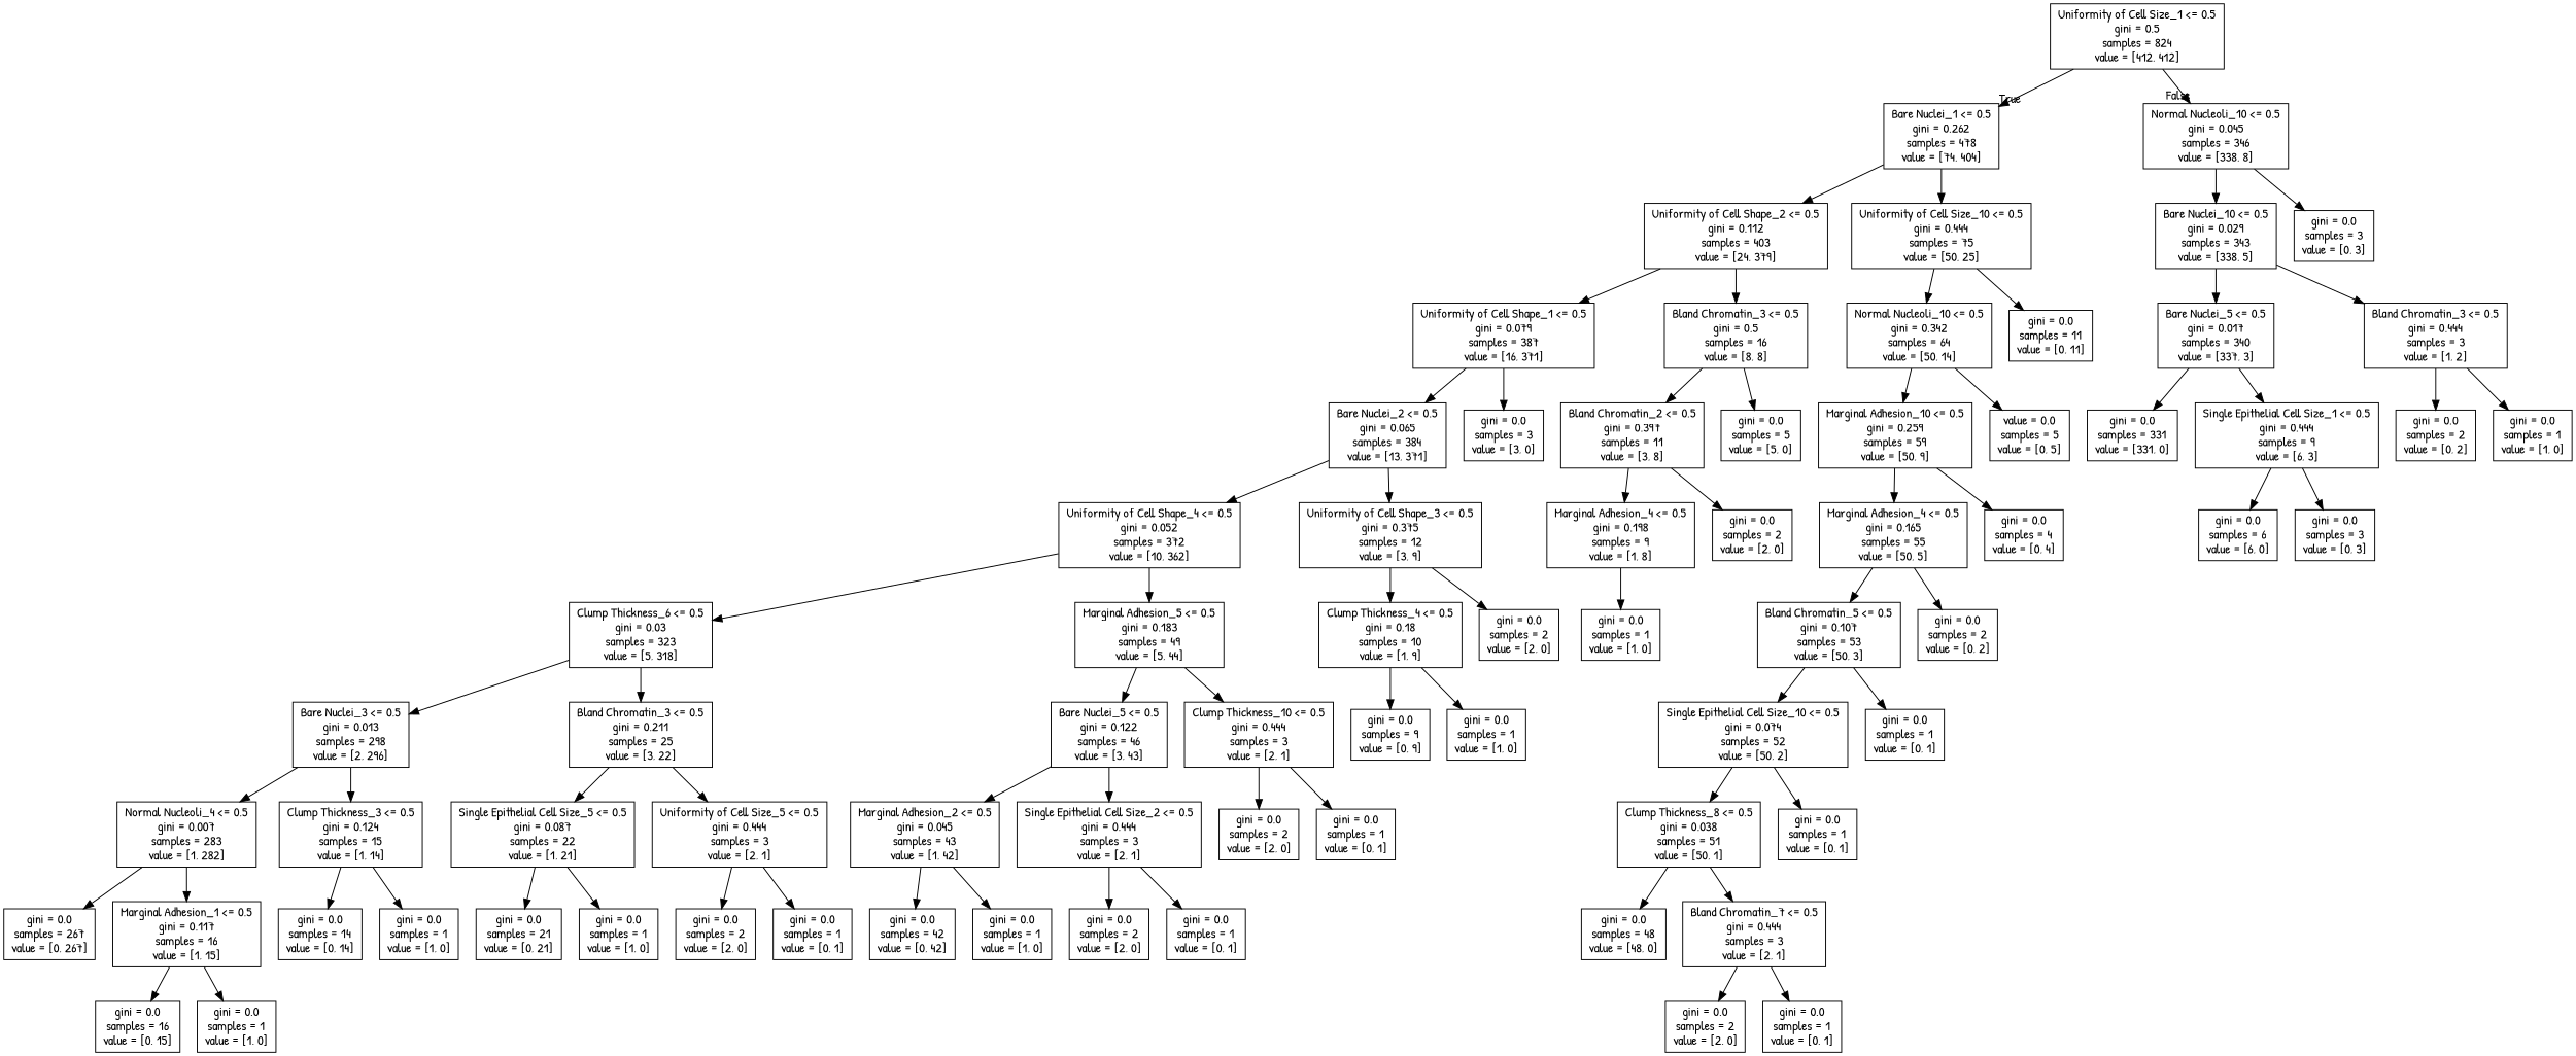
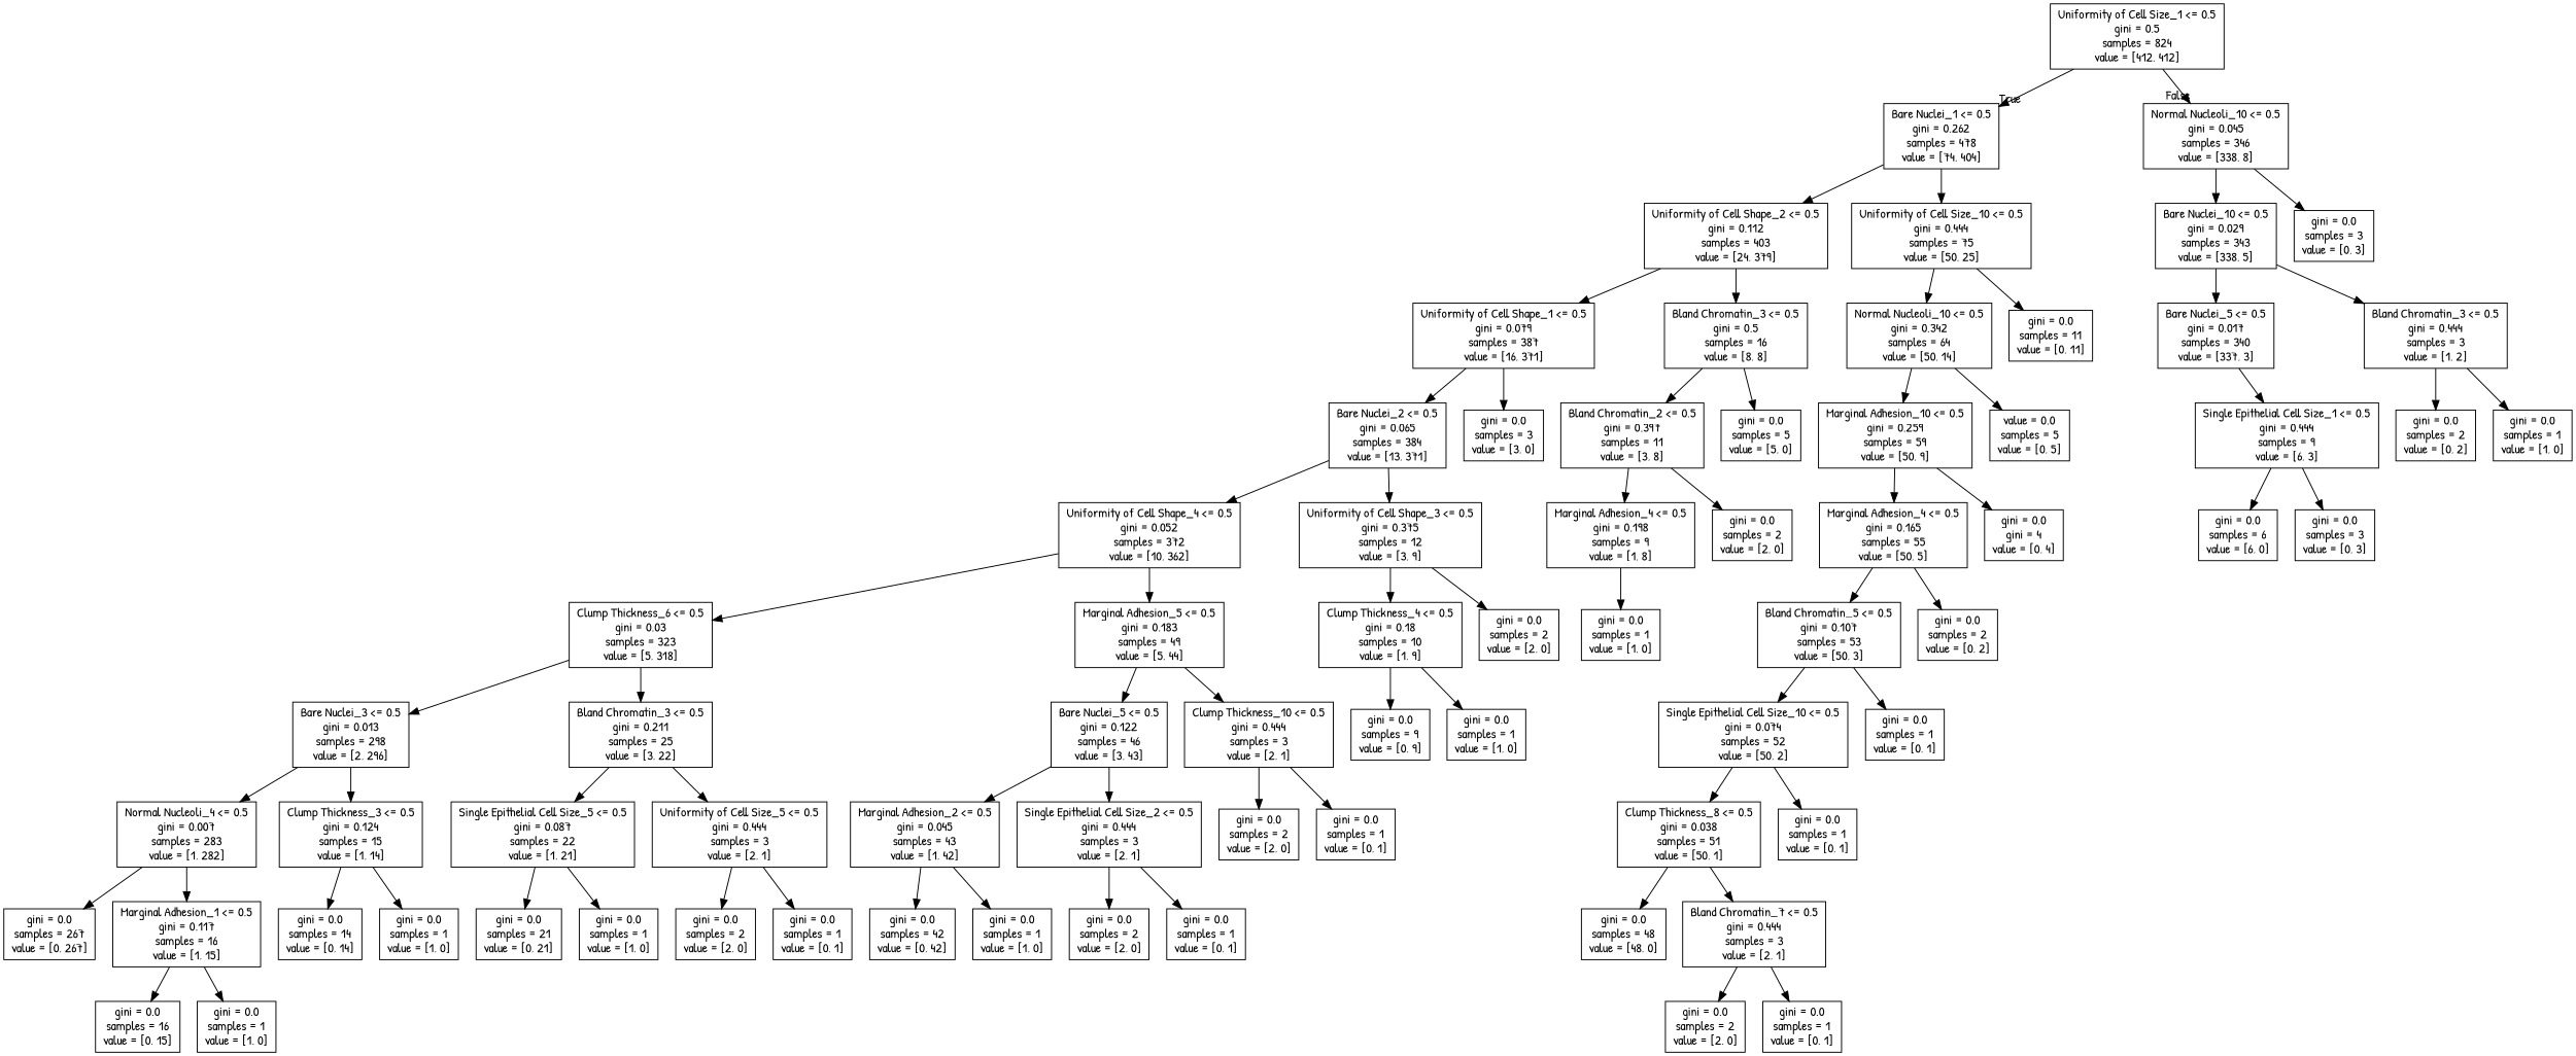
  digraph {
    fontname="Patrick Hand"
    node [fontname="Patrick Hand" shape=box]
    edge [fontname="Patrick Hand"]
    n1 [label="Uniformity of Cell Size_1 <= 0.5\ngini = 0.5\nsamples = 824\nvalue = [412, 412]"]
    n2 [label="Bare Nuclei_1 <= 0.5\ngini = 0.262\nsamples = 478\nvalue = [74, 404]"]
    n3 [label="Normal Nucleoli_10 <= 0.5\ngini = 0.045\nsamples = 346\nvalue = [338, 8]"]
    n4 [label="Uniformity of Cell Shape_2 <= 0.5\ngini = 0.112\nsamples = 403\nvalue = [24, 379]"]
    n5 [label="Uniformity of Cell Size_10 <= 0.5\ngini = 0.444\nsamples = 75\nvalue = [50, 25]"]
    n6 [label="Bare Nuclei_10 <= 0.5\ngini = 0.029\nsamples = 343\nvalue = [338, 5]"]
    n7 [label="gini = 0.0\nsamples = 3\nvalue = [0, 3]"]
    n8 [label="Uniformity of Cell Shape_1 <= 0.5\ngini = 0.079\nsamples = 387\nvalue = [16, 371]"]
    n9 [label="Bland Chromatin_3 <= 0.5\ngini = 0.5\nsamples = 16\nvalue = [8, 8]"]
    n10 [label="Normal Nucleoli_10 <= 0.5\ngini = 0.342\nsamples = 64\nvalue = [50, 14]"]
    n11 [label="gini = 0.0\nsamples = 11\nvalue = [0, 11]"]
    n12 [label="Bare Nuclei_2 <= 0.5\ngini = 0.065\nsamples = 384\nvalue = [13, 371]"]
    n13 [label="gini = 0.0\nsamples = 3\nvalue = [3, 0]"]
    n14 [label="Bland Chromatin_2 <= 0.5\ngini = 0.397\nsamples = 11\nvalue = [3, 8]"]
    n15 [label="gini = 0.0\nsamples = 5\nvalue = [5, 0]"]
    n16 [label="Uniformity of Cell Shape_4 <= 0.5\ngini = 0.052\nsamples = 372\nvalue = [10, 362]"]
    n17 [label="Uniformity of Cell Shape_3 <= 0.5\ngini = 0.375\nsamples = 12\nvalue = [3, 9]"]
    n18 [label="Clump Thickness_6 <= 0.5\ngini = 0.03\nsamples = 323\nvalue = [5, 318]"]
    n19 [label="Marginal Adhesion_5 <= 0.5\ngini = 0.183\nsamples = 49\nvalue = [5, 44]"]
    n20 [label="Clump Thickness_4 <= 0.5\ngini = 0.18\nsamples = 10\nvalue = [1, 9]"]
    n21 [label="gini = 0.0\nsamples = 2\nvalue = [2, 0]"]
    n22 [label="Bare Nuclei_3 <= 0.5\ngini = 0.013\nsamples = 298\nvalue = [2, 296]"]
    n23 [label="Bland Chromatin_3 <= 0.5\ngini = 0.211\nsamples = 25\nvalue = [3, 22]"]
    n24 [label="Bare Nuclei_5 <= 0.5\ngini = 0.122\nsamples = 46\nvalue = [3, 43]"]
    n25 [label="Clump Thickness_10 <= 0.5\ngini = 0.444\nsamples = 3\nvalue = [2, 1]"]
    n26 [label="Normal Nucleoli_4 <= 0.5\ngini = 0.007\nsamples = 283\nvalue = [1, 282]"]
    n27 [label="Clump Thickness_3 <= 0.5\ngini = 0.124\nsamples = 15\nvalue = [1, 14]"]
    n28 [label="Single Epithelial Cell Size_5 <= 0.5\ngini = 0.087\nsamples = 22\nvalue = [1, 21]"]
    n29 [label="Uniformity of Cell Size_5 <= 0.5\ngini = 0.444\nsamples = 3\nvalue = [2, 1]"]
    n30 [label="gini = 0.0\nsamples = 267\nvalue = [0, 267]"]
    n31 [label="Marginal Adhesion_1 <= 0.5\ngini = 0.117\nsamples = 16\nvalue = [1, 15]"]
    n32 [label="gini = 0.0\nsamples = 14\nvalue = [0, 14]"]
    n33 [label="gini = 0.0\nsamples = 1\nvalue = [1, 0]"]
    n34 [label="gini = 0.0\nsamples = 16\nvalue = [0, 15]"]
    n35 [label="gini = 0.0\nsamples = 1\nvalue = [1, 0]"]
    n36 [label="gini = 0.0\nsamples = 21\nvalue = [0, 21]"]
    n37 [label="gini = 0.0\nsamples = 1\nvalue = [1, 0]"]
    n38 [label="gini = 0.0\nsamples = 2\nvalue = [2, 0]"]
    n39 [label="gini = 0.0\nsamples = 1\nvalue = [0, 1]"]
    n40 [label="Marginal Adhesion_2 <= 0.5\ngini = 0.045\nsamples = 43\nvalue = [1, 42]"]
    n41 [label="Single Epithelial Cell Size_2 <= 0.5\ngini = 0.444\nsamples = 3\nvalue = [2, 1]"]
    n42 [label="gini = 0.0\nsamples = 2\nvalue = [2, 0]"]
    n43 [label="gini = 0.0\nsamples = 1\nvalue = [0, 1]"]
    n44 [label="gini = 0.0\nsamples = 42\nvalue = [0, 42]"]
    n45 [label="gini = 0.0\nsamples = 1\nvalue = [1, 0]"]
    n46 [label="gini = 0.0\nsamples = 2\nvalue = [2, 0]"]
    n47 [label="gini = 0.0\nsamples = 1\nvalue = [0, 1]"]
    n48 [label="gini = 0.0\nsamples = 9\nvalue = [0, 9]"]
    n49 [label="gini = 0.0\nsamples = 1\nvalue = [1, 0]"]
    n50 [label="Marginal Adhesion_4 <= 0.5\ngini = 0.198\nsamples = 9\nvalue = [1, 8]"]
    n51 [label="gini = 0.0\nsamples = 2\nvalue = [2, 0]"]
    n52 [label="gini = 0.0\nsamples = 1\nvalue = [1, 0]"]
    n53 [label="Marginal Adhesion_10 <= 0.5\ngini = 0.259\nsamples = 59\nvalue = [50, 9]"]
    n54 [label="value = 0.0\nsamples = 5\nvalue = [0, 5]"]
    n55 [label="Marginal Adhesion_4 <= 0.5\ngini = 0.165\nsamples = 55\nvalue = [50, 5]"]
-   n56 [label="gini = 0.0\nsamples = 4\nvalue = [0, 4]"]
+   n56 [label="gini = 0.0\ngini = 4\nvalue = [0, 4]"]
    n57 [label="Bland Chromatin_5 <= 0.5\ngini = 0.107\nsamples = 53\nvalue = [50, 3]"]
    n58 [label="gini = 0.0\nsamples = 2\nvalue = [0, 2]"]
    n59 [label="Single Epithelial Cell Size_10 <= 0.5\ngini = 0.074\nsamples = 52\nvalue = [50, 2]"]
    n60 [label="gini = 0.0\nsamples = 1\nvalue = [0, 1]"]
    n61 [label="Clump Thickness_8 <= 0.5\ngini = 0.038\nsamples = 51\nvalue = [50, 1]"]
    n62 [label="gini = 0.0\nsamples = 1\nvalue = [0, 1]"]
    n63 [label="gini = 0.0\nsamples = 48\nvalue = [48, 0]"]
    n64 [label="Bland Chromatin_7 <= 0.5\ngini = 0.444\nsamples = 3\nvalue = [2, 1]"]
    n65 [label="gini = 0.0\nsamples = 2\nvalue = [2, 0]"]
    n66 [label="gini = 0.0\nsamples = 1\nvalue = [0, 1]"]
    n67 [label="Bare Nuclei_5 <= 0.5\ngini = 0.017\nsamples = 340\nvalue = [337, 3]"]
    n68 [label="Bland Chromatin_3 <= 0.5\ngini = 0.444\nsamples = 3\nvalue = [1, 2]"]
-   n69 [label="gini = 0.0\nsamples = 331\nvalue = [331, 0]"]
    n70 [label="Single Epithelial Cell Size_1 <= 0.5\ngini = 0.444\nsamples = 9\nvalue = [6, 3]"]
    n71 [label="gini = 0.0\nsamples = 2\nvalue = [0, 2]"]
    n72 [label="gini = 0.0\nsamples = 1\nvalue = [1, 0]"]
    n73 [label="gini = 0.0\nsamples = 6\nvalue = [6, 0]"]
    n74 [label="gini = 0.0\nsamples = 3\nvalue = [0, 3]"]
    n1 -> n2 [headlabel=True labelangle=45 labeldistance=2.5]
    n1 -> n3 [headlabel=False labelangle=-45 labeldistance=2.5]
    n2 -> n4
    n2 -> n5
    n3 -> n6
    n3 -> n7
    n4 -> n8
    n4 -> n9
    n5 -> n10
    n5 -> n11
    n6 -> n67
    n6 -> n68
    n8 -> n12
    n8 -> n13
    n9 -> n14
    n9 -> n15
    n10 -> n53
    n10 -> n54
    n12 -> n16
    n12 -> n17
    n14 -> n50
    n14 -> n51
    n16 -> n18
    n16 -> n19
    n17 -> n20
    n17 -> n21
    n18 -> n22
    n18 -> n23
    n19 -> n24
    n19 -> n25
    n20 -> n48
    n20 -> n49
    n22 -> n26
    n22 -> n27
    n23 -> n28
    n23 -> n29
    n24 -> n40
    n24 -> n41
    n25 -> n42
    n25 -> n43
    n26 -> n30
    n26 -> n31
    n27 -> n32
    n27 -> n33
    n28 -> n36
    n28 -> n37
    n29 -> n38
    n29 -> n39
    n31 -> n34
    n31 -> n35
    n40 -> n44
    n40 -> n45
    n41 -> n46
    n41 -> n47
    n50 -> n52
    n53 -> n55
    n53 -> n56
    n55 -> n57
    n55 -> n58
    n57 -> n59
    n57 -> n60
    n59 -> n61
    n59 -> n62
    n61 -> n63
    n61 -> n64
    n64 -> n65
    n64 -> n66
-   n67 -> n69
    n67 -> n70
    n68 -> n71
    n68 -> n72
    n70 -> n73
    n70 -> n74
  }
